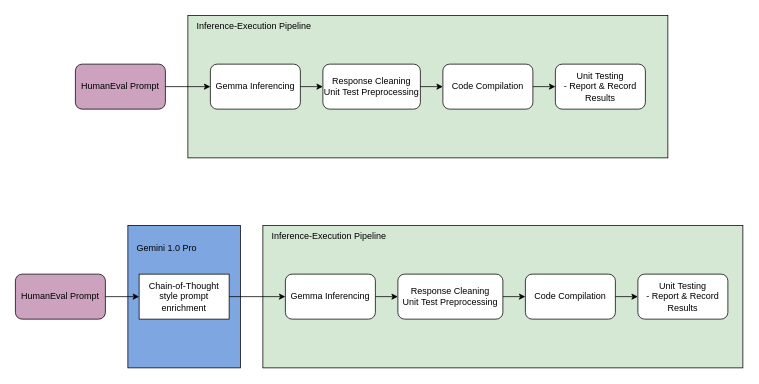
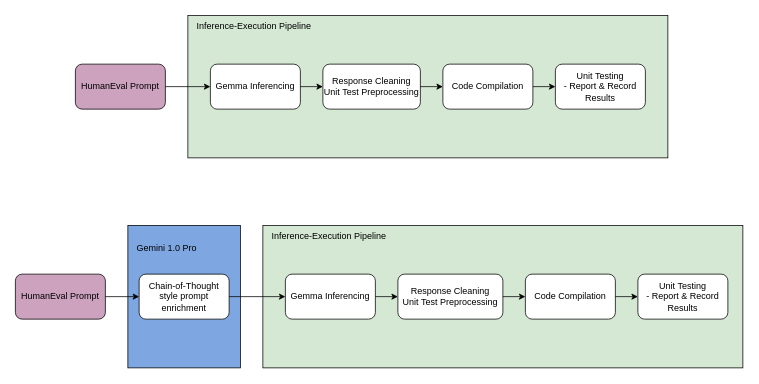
  <mxCell id="0" />
  <mxCell id="1" parent="0" />
  <mxCell id="2" value="HumanEval Prompt" style="rounded=1;whiteSpace=wrap;html=1;fillColor=#CDA2BE;" vertex="1" parent="1"><mxGeometry x="100" y="85" width="120" height="60" as="geometry" /></mxCell>
  <mxCell id="3" value="" style="rounded=0;whiteSpace=wrap;html=1;shadow=0;fillColor=#D5E8D4;" vertex="1" parent="1"><mxGeometry y="20" width="640" height="190" as="geometry" x="250" /></mxCell>
  <mxCell id="4" value="Inference-Execution Pipeline" style="text;html=1;align=left;verticalAlign=middle;whiteSpace=wrap;rounded=0;" vertex="1" parent="1"><mxGeometry x="260" y="20" width="160" height="30" as="geometry" /></mxCell>
  <mxCell id="5" value="" style="endArrow=classic;html=1;rounded=0;exitX=1;exitY=0.5;exitDx=0;exitDy=0;entryX=0;entryY=0.5;entryDx=0;entryDy=0;" edge="1" parent="1" source="2" target="6"><mxGeometry width="50" height="50" relative="1" as="geometry"><mxPoint x="400" y="60" as="sourcePoint" /><mxPoint x="450" y="10" as="targetPoint" /></mxGeometry></mxCell>
  <mxCell id="6" value="Gemma Inferencing" style="rounded=1;whiteSpace=wrap;html=1;" vertex="1" parent="1"><mxGeometry x="280" y="85" width="120" height="60" as="geometry" /></mxCell>
  <mxCell id="7" value="Response Cleaning&lt;br&gt;Unit Test Preprocessing" style="rounded=1;whiteSpace=wrap;html=1;" vertex="1" parent="1"><mxGeometry x="430" y="85" width="130" height="60" as="geometry" /></mxCell>
  <mxCell id="8" value="Code Compilation" style="rounded=1;whiteSpace=wrap;html=1;" vertex="1" parent="1"><mxGeometry x="590" y="85" width="120" height="60" as="geometry" /></mxCell>
  <mxCell id="9" value="Unit Testing&lt;br&gt;- Report &amp;amp; Record Results" style="rounded=1;whiteSpace=wrap;html=1;" vertex="1" parent="1"><mxGeometry x="740" y="85" width="120" height="60" as="geometry" /></mxCell>
  <mxCell id="10" value="" style="endArrow=classic;html=1;rounded=0;exitX=1;exitY=0.5;exitDx=0;exitDy=0;entryX=0;entryY=0.5;entryDx=0;entryDy=0;" edge="1" parent="1" source="6" target="7"><mxGeometry width="50" height="50" relative="1" as="geometry"><mxPoint x="640" y="140" as="sourcePoint" /><mxPoint x="690" y="90" as="targetPoint" /></mxGeometry></mxCell>
  <mxCell id="11" value="" style="endArrow=classic;html=1;rounded=0;exitX=1;exitY=0.5;exitDx=0;exitDy=0;entryX=0;entryY=0.5;entryDx=0;entryDy=0;" edge="1" parent="1" source="7" target="8"><mxGeometry width="50" height="50" relative="1" as="geometry"><mxPoint x="640" y="140" as="sourcePoint" /><mxPoint x="690" y="90" as="targetPoint" /></mxGeometry></mxCell>
  <mxCell id="12" value="" style="endArrow=classic;html=1;rounded=0;exitX=1;exitY=0.5;exitDx=0;exitDy=0;entryX=0;entryY=0.5;entryDx=0;entryDy=0;" edge="1" parent="1" source="8" target="9"><mxGeometry width="50" height="50" relative="1" as="geometry"><mxPoint x="580" y="140" as="sourcePoint" /><mxPoint x="630" y="90" as="targetPoint" /></mxGeometry></mxCell>
  <mxCell id="13" value="HumanEval Prompt" style="rounded=1;whiteSpace=wrap;html=1;fillColor=#CDA2BE;" vertex="1" parent="1"><mxGeometry x="20" y="365" width="120" height="60" as="geometry" /></mxCell>
  <mxCell id="14" value="" style="rounded=0;whiteSpace=wrap;html=1;shadow=0;fillColor=#D5E8D4;" vertex="1" parent="1"><mxGeometry x="350" y="300" width="640" height="190" as="geometry" /></mxCell>
  <mxCell id="15" value="Inference-Execution Pipeline" style="text;html=1;align=left;verticalAlign=middle;whiteSpace=wrap;rounded=0;" vertex="1" parent="1"><mxGeometry x="360" y="300" width="160" height="30" as="geometry" /></mxCell>
  <mxCell id="16" value="Gemma Inferencing" style="rounded=1;whiteSpace=wrap;html=1;" vertex="1" parent="1"><mxGeometry x="380" y="365" width="120" height="60" as="geometry" /></mxCell>
  <mxCell id="17" value="Response Cleaning&lt;br&gt;Unit Test Preprocessing" style="rounded=1;whiteSpace=wrap;html=1;" vertex="1" parent="1"><mxGeometry x="530" y="365" width="140" height="60" as="geometry" /></mxCell>
  <mxCell id="18" value="Code Compilation" style="rounded=1;whiteSpace=wrap;html=1;" vertex="1" parent="1"><mxGeometry x="700" y="365" width="120" height="60" as="geometry" /></mxCell>
  <mxCell id="19" value="Unit Testing&lt;br&gt;- Report &amp;amp; Record Results" style="rounded=1;whiteSpace=wrap;html=1;" vertex="1" parent="1"><mxGeometry x="850" y="365" width="120" height="60" as="geometry" /></mxCell>
  <mxCell id="20" value="" style="endArrow=classic;html=1;rounded=0;exitX=1;exitY=0.5;exitDx=0;exitDy=0;entryX=0;entryY=0.5;entryDx=0;entryDy=0;" edge="1" parent="1" source="16" target="17"><mxGeometry width="50" height="50" relative="1" as="geometry"><mxPoint x="740" y="420" as="sourcePoint" /><mxPoint x="790" y="370" as="targetPoint" /></mxGeometry></mxCell>
  <mxCell id="21" value="" style="endArrow=classic;html=1;rounded=0;exitX=1;exitY=0.5;exitDx=0;exitDy=0;entryX=0;entryY=0.5;entryDx=0;entryDy=0;" edge="1" parent="1" source="17" target="18"><mxGeometry width="50" height="50" relative="1" as="geometry"><mxPoint x="740" y="420" as="sourcePoint" /><mxPoint x="790" y="370" as="targetPoint" /></mxGeometry></mxCell>
  <mxCell id="22" value="" style="endArrow=classic;html=1;rounded=0;exitX=1;exitY=0.5;exitDx=0;exitDy=0;entryX=0;entryY=0.5;entryDx=0;entryDy=0;" edge="1" parent="1" source="18" target="19"><mxGeometry width="50" height="50" relative="1" as="geometry"><mxPoint x="680" y="420" as="sourcePoint" /><mxPoint x="730" y="370" as="targetPoint" /></mxGeometry></mxCell>
  <mxCell id="23" value="" style="rounded=0;whiteSpace=wrap;html=1;fillColor=#7EA6E0;" vertex="1" parent="1"><mxGeometry x="170" y="300" width="150" height="190" as="geometry" /></mxCell>
  <mxCell id="24" value="Gemini 1.0 Pro" style="text;html=1;align=left;verticalAlign=middle;whiteSpace=wrap;rounded=0;" vertex="1" parent="1"><mxGeometry x="180" y="315" width="90" height="30" as="geometry" /></mxCell>
- <mxCell id="25" value="Chain-of-Thought style prompt enrichment" style="whiteSpace=wrap;html=1;rounded=0;" vertex="1" parent="1"><mxGeometry x="185" y="365" width="120" height="60" as="geometry" /></mxCell>
+ <mxCell id="25" value="Chain-of-Thought style prompt enrichment" style="rounded=1;whiteSpace=wrap;html=1;" vertex="1" parent="1"><mxGeometry x="185" y="365" width="120" height="60" as="geometry" /></mxCell>
  <mxCell id="26" value="" style="endArrow=classic;html=1;rounded=0;exitX=1;exitY=0.5;exitDx=0;exitDy=0;entryX=0;entryY=0.5;entryDx=0;entryDy=0;" edge="1" parent="1" source="13" target="25"><mxGeometry width="50" height="50" relative="1" as="geometry"><mxPoint x="400" y="340" as="sourcePoint" /><mxPoint x="130" y="395" as="targetPoint" /></mxGeometry></mxCell>
  <mxCell id="27" value="" style="endArrow=classic;html=1;rounded=0;exitX=1;exitY=0.5;exitDx=0;exitDy=0;entryX=0;entryY=0.5;entryDx=0;entryDy=0;" edge="1" parent="1" source="25" target="16"><mxGeometry width="50" height="50" relative="1" as="geometry"><mxPoint x="420" y="360" as="sourcePoint" /><mxPoint x="470" y="310" as="targetPoint" /></mxGeometry></mxCell>
